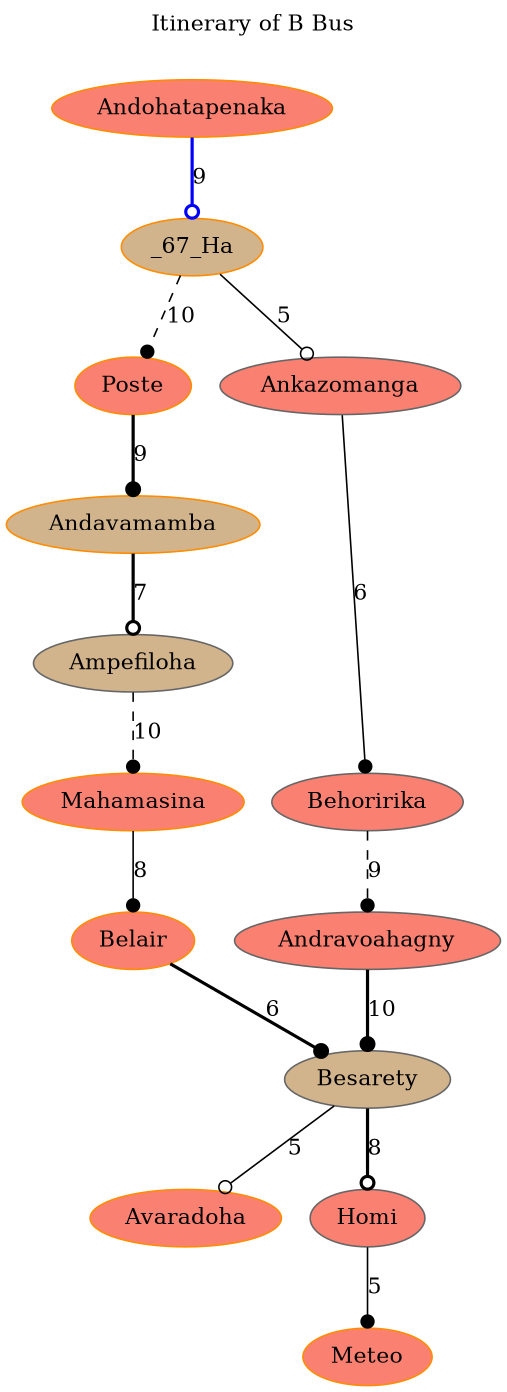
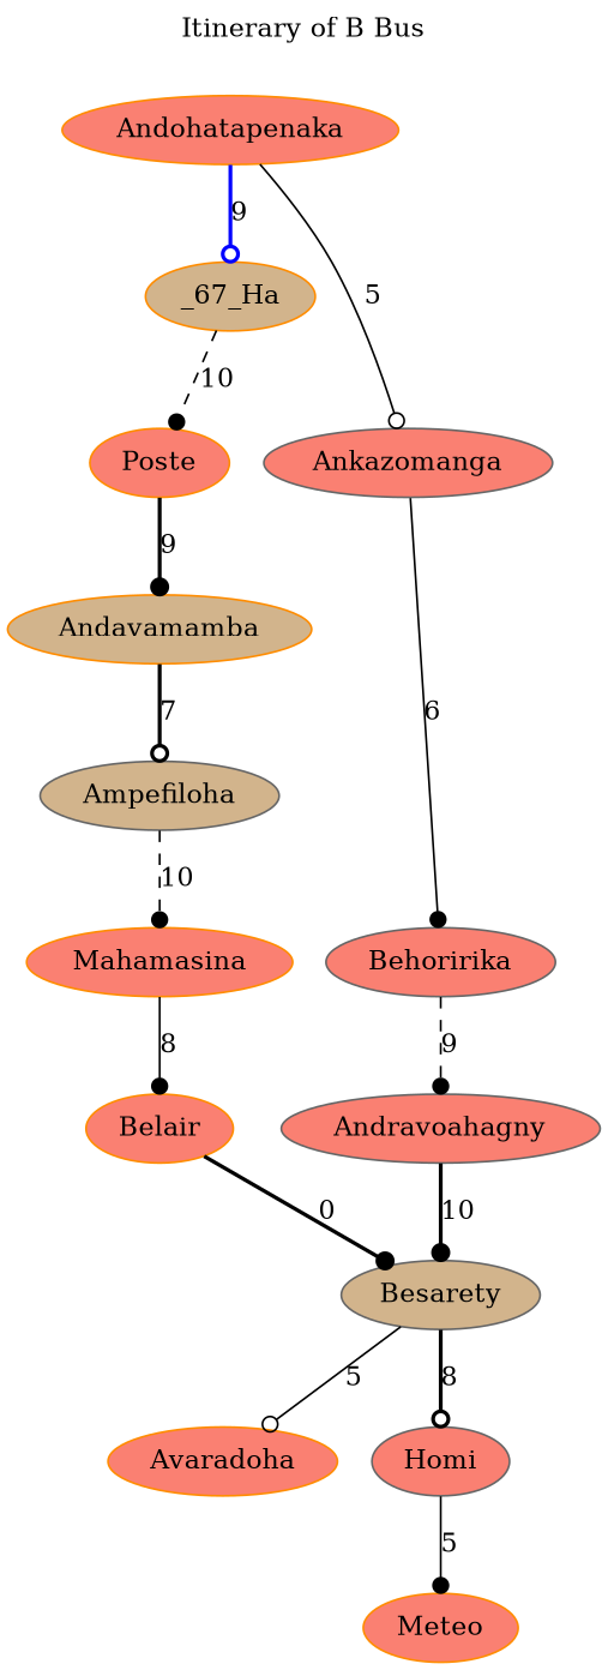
  digraph {
    label="Itinerary of B Bus"
    labelloc=t
    node [color=darkorange fillcolor=salmon style=filled]
    edge [arrowhead=dot style=bold weight=10]
    Andavamamba [fillcolor=tan]
    Ampefiloha [color=gray40 fillcolor=tan]
    Mahamasina
    Belair
    Besarety [color=gray40 fillcolor=tan]
    _67_Ha [fillcolor=tan]
    Poste
    Ankazomanga [color=gray40]
    Behoririka [color=gray40]
    Andohatapenaka
    Avaradoha
    Homi [color=gray40]
    Andravoahagny [color=gray40]
    Meteo
    Andavamamba -> Ampefiloha [arrowhead=odot label=7 weight=7]
    Ampefiloha -> Mahamasina [label=10 style=dashed]
    Mahamasina -> Belair [label=8 style=solid weight=8]
-   Belair -> Besarety [label=6 weight=6]
+   Belair -> Besarety [label=0 weight=6]
    Besarety -> Avaradoha [arrowhead=odot label=5 style=solid weight=5]
    Besarety -> Homi [arrowhead=odot label=8 weight=8]
    _67_Ha -> Poste [label=10 style=dashed]
-   _67_Ha -> Ankazomanga [arrowhead=odot label=5 style=solid weight=5]
+   Andohatapenaka -> Ankazomanga [arrowhead=odot label=5 style=solid weight=5]
    Poste -> Andavamamba [label=9 weight=9]
    Ankazomanga -> Behoririka [label=6 style=solid weight=6]
    Behoririka -> Andravoahagny [label=9 style=dashed weight=9]
    Andohatapenaka -> _67_Ha [arrowhead=odot color=blue label=9 weight=9]
    Homi -> Meteo [label=5 style=solid weight=5]
    Andravoahagny -> Besarety [label=10]
  }
